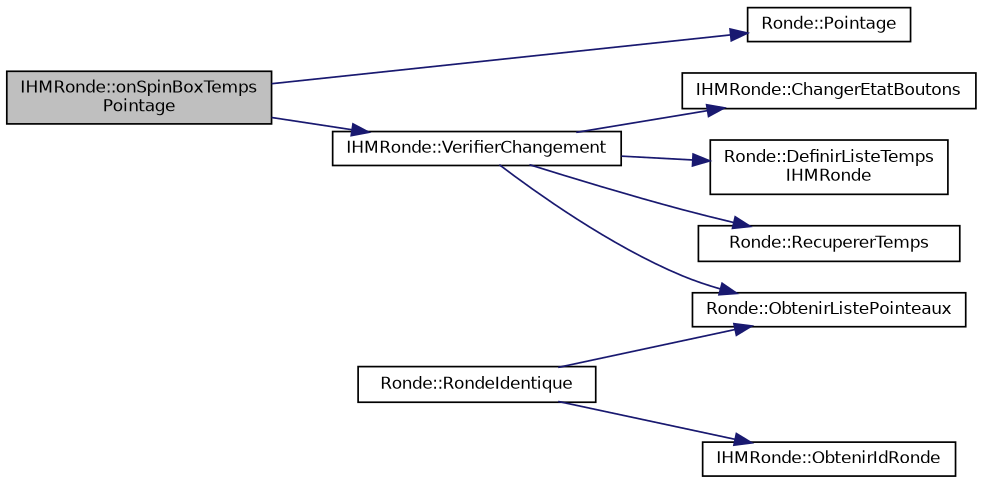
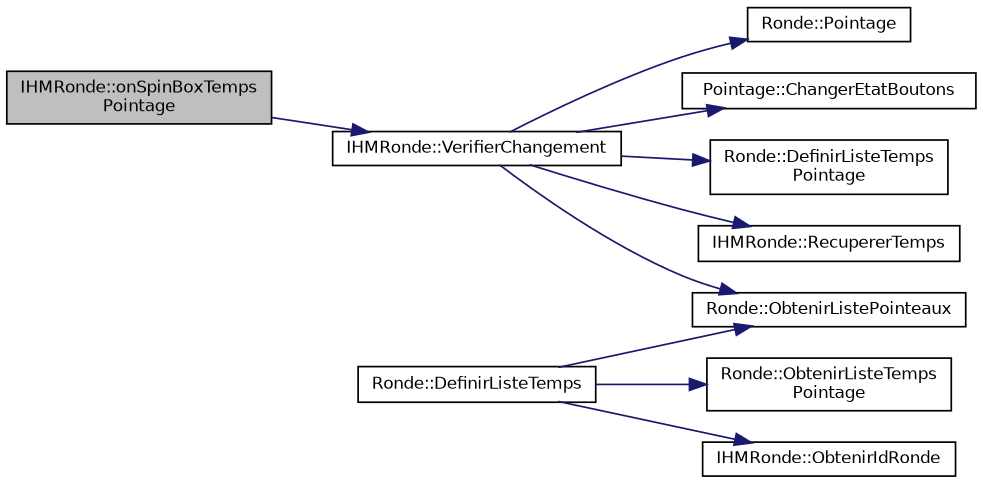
  digraph {
    rankdir=LR
    node [color=black fillcolor=white fontname=Helvetica fontsize=10 shape=record style=filled]
    edge [color=midnightblue fontname=Helvetica fontsize=10 labelfontname=Helvetica labelfontsize=10 style=solid]
    n1 [fillcolor=grey75 fontcolor=black height=0.2 label="IHMRonde::onSpinBoxTemps\lPointage" width=0.4]
    n2 [height=0.2 label="IHMRonde::VerifierChangement" width=0.4]
-   n3 [height=0.2 label="IHMRonde::ChangerEtatBoutons" width=0.4]
-   n4 [height=0.2 label="Ronde::DefinirListeTemps\lIHMRonde" width=0.4]
+   n3 [height=0.2 label="Pointage::ChangerEtatBoutons" width=0.4]
+   n4 [height=0.2 label="Ronde::DefinirListeTemps\lPointage" width=0.4]
    n5 [height=0.2 label="Ronde::Pointage" width=0.4]
-   n6 [height=0.2 label="Ronde::RecupererTemps" width=0.4]
+   n6 [height=0.2 label="IHMRonde::RecupererTemps" width=0.4]
    n7 [height=0.2 label="Ronde::ObtenirListePointeaux" width=0.4]
-   n8 [height=0.2 label="Ronde::RondeIdentique" width=0.4]
+   n8 [height=0.2 label="Ronde::DefinirListeTemps" width=0.4]
    n9 [height=0.2 label="IHMRonde::ObtenirIdRonde" width=0.4]
+   n10 [height=0.2 label="Ronde::ObtenirListeTemps\lPointage" width=0.4]
    n1 -> n2
    n2 -> n3
    n2 -> n4
-   n1 -> n5
+   n2 -> n5
    n2 -> n6
    n2 -> n7
    n8 -> n7
    n8 -> n9
+   n8 -> n10
  }
